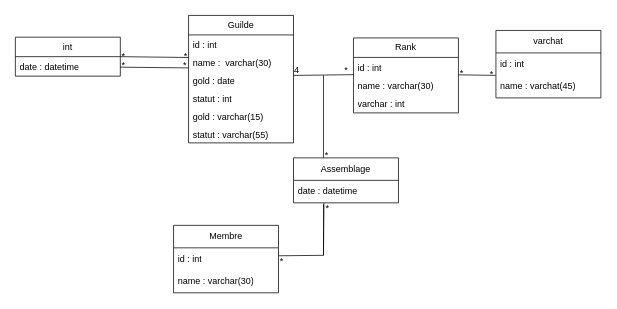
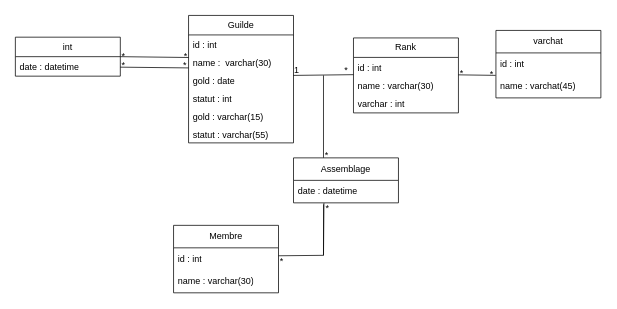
  <mxCell id="0" />
  <mxCell id="1" parent="0" />
  <mxCell id="2" value="Guilde" style="swimlane;fontStyle=0;childLayout=stackLayout;horizontal=1;startSize=26;fillColor=none;horizontalStack=0;resizeParent=1;resizeParentMax=0;resizeLast=0;collapsible=1;marginBottom=0;whiteSpace=wrap;html=1;swimlaneLine=1;" vertex="1" parent="1"><mxGeometry x="251" y="20" width="140" height="170" as="geometry"><mxRectangle x="330" y="40" width="80" height="30" as="alternateBounds" /></mxGeometry></mxCell>
  <mxCell id="3" value="id : int" style="text;strokeColor=none;fillColor=none;align=left;verticalAlign=top;spacingLeft=4;spacingRight=4;overflow=hidden;rotatable=0;points=[[0,0.5],[1,0.5]];portConstraint=eastwest;whiteSpace=wrap;html=1;" vertex="1" parent="2"><mxGeometry y="26" width="140" height="24" as="geometry" /></mxCell>
  <mxCell id="4" value="name :&amp;nbsp; varchar(30)" style="text;strokeColor=none;fillColor=none;align=left;verticalAlign=top;spacingLeft=4;spacingRight=4;overflow=hidden;rotatable=0;points=[[0,0.5],[1,0.5]];portConstraint=eastwest;whiteSpace=wrap;html=1;" vertex="1" parent="2"><mxGeometry y="50" width="140" height="24" as="geometry" /></mxCell>
  <mxCell id="5" value="gold : date" style="text;strokeColor=none;fillColor=none;align=left;verticalAlign=top;spacingLeft=4;spacingRight=4;overflow=hidden;rotatable=0;points=[[0,0.5],[1,0.5]];portConstraint=eastwest;whiteSpace=wrap;html=1;" vertex="1" parent="2"><mxGeometry y="74" width="140" height="24" as="geometry" /></mxCell>
  <mxCell id="6" value="statut : int" style="text;strokeColor=none;fillColor=none;align=left;verticalAlign=top;spacingLeft=4;spacingRight=4;overflow=hidden;rotatable=0;points=[[0,0.5],[1,0.5]];portConstraint=eastwest;whiteSpace=wrap;html=1;" vertex="1" parent="2"><mxGeometry y="98" width="140" height="24" as="geometry" /></mxCell>
  <mxCell id="7" value="gold : varchar(15)" style="text;strokeColor=none;fillColor=none;align=left;verticalAlign=top;spacingLeft=4;spacingRight=4;overflow=hidden;rotatable=0;points=[[0,0.5],[1,0.5]];portConstraint=eastwest;whiteSpace=wrap;html=1;" vertex="1" parent="2"><mxGeometry y="122" width="140" height="24" as="geometry" /></mxCell>
  <mxCell id="8" value="statut : varchar(55)" style="text;strokeColor=none;fillColor=none;align=left;verticalAlign=top;spacingLeft=4;spacingRight=4;overflow=hidden;rotatable=0;points=[[0,0.5],[1,0.5]];portConstraint=eastwest;whiteSpace=wrap;html=1;" vertex="1" parent="2"><mxGeometry y="146" width="140" height="24" as="geometry" /></mxCell>
  <mxCell id="9" value="" style="endArrow=none;html=1;rounded=0;exitX=1;exitY=0.25;exitDx=0;exitDy=0;exitPerimeter=0;" edge="1" parent="1" source="5"><mxGeometry width="50" height="50" relative="1" as="geometry"><mxPoint x="341" y="410" as="sourcePoint" /><mxPoint x="471" y="99" as="targetPoint" /><Array as="points" /></mxGeometry></mxCell>
  <mxCell id="10" value="Rank" style="swimlane;fontStyle=0;childLayout=stackLayout;horizontal=1;startSize=26;fillColor=none;horizontalStack=0;resizeParent=1;resizeParentMax=0;resizeLast=0;collapsible=1;marginBottom=0;whiteSpace=wrap;html=1;swimlaneLine=1;" vertex="1" parent="1"><mxGeometry x="471" y="50" width="140" height="100" as="geometry"><mxRectangle x="330" y="40" width="80" height="30" as="alternateBounds" /></mxGeometry></mxCell>
  <mxCell id="11" value="id : int" style="text;strokeColor=none;fillColor=none;align=left;verticalAlign=top;spacingLeft=4;spacingRight=4;overflow=hidden;rotatable=0;points=[[0,0.5],[1,0.5]];portConstraint=eastwest;whiteSpace=wrap;html=1;" vertex="1" parent="10"><mxGeometry y="26" width="140" height="24" as="geometry" /></mxCell>
  <mxCell id="12" value="name : varchar(30)" style="text;strokeColor=none;fillColor=none;align=left;verticalAlign=top;spacingLeft=4;spacingRight=4;overflow=hidden;rotatable=0;points=[[0,0.5],[1,0.5]];portConstraint=eastwest;whiteSpace=wrap;html=1;" vertex="1" parent="10"><mxGeometry y="50" width="140" height="24" as="geometry" /></mxCell>
  <mxCell id="13" value="varchar : int" style="text;strokeColor=none;fillColor=none;align=left;verticalAlign=top;spacingLeft=4;spacingRight=4;overflow=hidden;rotatable=0;points=[[0,0.5],[1,0.5]];portConstraint=eastwest;whiteSpace=wrap;html=1;" vertex="1" parent="10"><mxGeometry y="74" width="140" height="26" as="geometry" /></mxCell>
  <mxCell id="14" value="" style="endArrow=none;html=1;rounded=0;exitX=0.999;exitY=-0.031;exitDx=0;exitDy=0;exitPerimeter=0;entryX=-0.003;entryY=0.998;entryDx=0;entryDy=0;entryPerimeter=0;" edge="1" parent="1" source="12" target="16"><mxGeometry width="50" height="50" relative="1" as="geometry"><mxPoint x="621" y="90" as="sourcePoint" /><mxPoint x="661" y="99" as="targetPoint" /><Array as="points" /></mxGeometry></mxCell>
  <mxCell id="15" value="varchat" style="swimlane;fontStyle=0;childLayout=stackLayout;horizontal=1;startSize=30;horizontalStack=0;resizeParent=1;resizeParentMax=0;resizeLast=0;collapsible=1;marginBottom=0;whiteSpace=wrap;html=1;" vertex="1" parent="1"><mxGeometry x="661" y="40" width="140" height="90" as="geometry" /></mxCell>
  <mxCell id="16" value="id : int" style="text;strokeColor=none;fillColor=none;align=left;verticalAlign=middle;spacingLeft=4;spacingRight=4;overflow=hidden;points=[[0,0.5],[1,0.5]];portConstraint=eastwest;rotatable=0;whiteSpace=wrap;html=1;" vertex="1" parent="15"><mxGeometry y="30" width="140" height="30" as="geometry" /></mxCell>
  <mxCell id="17" value="name : varchat(45)" style="text;strokeColor=none;fillColor=none;align=left;verticalAlign=middle;spacingLeft=4;spacingRight=4;overflow=hidden;points=[[0,0.5],[1,0.5]];portConstraint=eastwest;rotatable=0;whiteSpace=wrap;html=1;" vertex="1" parent="15"><mxGeometry y="60" width="140" height="30" as="geometry" /></mxCell>
  <mxCell id="18" value="Membre" style="swimlane;fontStyle=0;childLayout=stackLayout;horizontal=1;startSize=30;horizontalStack=0;resizeParent=1;resizeParentMax=0;resizeLast=0;collapsible=1;marginBottom=0;whiteSpace=wrap;html=1;" vertex="1" parent="1"><mxGeometry x="231" y="300" width="140" height="90" as="geometry" /></mxCell>
  <mxCell id="19" value="id : int" style="text;strokeColor=none;fillColor=none;align=left;verticalAlign=middle;spacingLeft=4;spacingRight=4;overflow=hidden;points=[[0,0.5],[1,0.5]];portConstraint=eastwest;rotatable=0;whiteSpace=wrap;html=1;" vertex="1" parent="18"><mxGeometry y="30" width="140" height="30" as="geometry" /></mxCell>
  <mxCell id="20" value="name : varchar(30)" style="text;strokeColor=none;fillColor=none;align=left;verticalAlign=middle;spacingLeft=4;spacingRight=4;overflow=hidden;points=[[0,0.5],[1,0.5]];portConstraint=eastwest;rotatable=0;whiteSpace=wrap;html=1;" vertex="1" parent="18"><mxGeometry y="60" width="140" height="30" as="geometry" /></mxCell>
  <mxCell id="21" value="" style="endArrow=none;html=1;rounded=0;entryX=1;entryY=0.353;entryDx=0;entryDy=0;entryPerimeter=0;" edge="1" parent="1" target="19"><mxGeometry width="50" height="50" relative="1" as="geometry"><mxPoint x="431" y="340" as="sourcePoint" /><mxPoint x="411" y="120" as="targetPoint" /></mxGeometry></mxCell>
  <mxCell id="22" value="" style="endArrow=none;html=1;rounded=0;" edge="1" parent="1"><mxGeometry width="50" height="50" relative="1" as="geometry"><mxPoint x="431" y="220" as="sourcePoint" /><mxPoint x="431" y="100" as="targetPoint" /></mxGeometry></mxCell>
  <mxCell id="23" value="" style="endArrow=none;html=1;rounded=0;entryX=0.286;entryY=1.067;entryDx=0;entryDy=0;entryPerimeter=0;" edge="1" parent="1" target="25"><mxGeometry width="50" height="50" relative="1" as="geometry"><mxPoint x="431" y="340" as="sourcePoint" /><mxPoint x="431" y="300" as="targetPoint" /></mxGeometry></mxCell>
  <mxCell id="24" value="Assemblage" style="swimlane;fontStyle=0;childLayout=stackLayout;horizontal=1;startSize=30;horizontalStack=0;resizeParent=1;resizeParentMax=0;resizeLast=0;collapsible=1;marginBottom=0;whiteSpace=wrap;html=1;" vertex="1" parent="1"><mxGeometry x="391" y="210" width="140" height="60" as="geometry" /></mxCell>
  <mxCell id="25" value="date : datetime" style="text;strokeColor=none;fillColor=none;align=left;verticalAlign=middle;spacingLeft=4;spacingRight=4;overflow=hidden;points=[[0,0.5],[1,0.5]];portConstraint=eastwest;rotatable=0;whiteSpace=wrap;html=1;" vertex="1" parent="24"><mxGeometry y="30" width="140" height="30" as="geometry" /></mxCell>
  <mxCell id="26" value="" style="endArrow=none;html=1;rounded=0;entryX=0.29;entryY=1.011;entryDx=0;entryDy=0;entryPerimeter=0;" edge="1" parent="1" target="25"><mxGeometry width="50" height="50" relative="1" as="geometry"><mxPoint x="431" y="340" as="sourcePoint" /><mxPoint x="431" y="300" as="targetPoint" /></mxGeometry></mxCell>
- <mxCell id="27" value="4" style="text;html=1;align=center;verticalAlign=middle;resizable=0;points=[];autosize=1;strokeColor=none;fillColor=none;" vertex="1" parent="1"><mxGeometry x="380" y="78" width="30" height="30" as="geometry" /></mxCell>
+ <mxCell id="27" value="1" style="text;html=1;align=center;verticalAlign=middle;resizable=0;points=[];autosize=1;strokeColor=none;fillColor=none;" vertex="1" parent="1"><mxGeometry x="380" y="78" width="30" height="30" as="geometry" /></mxCell>
  <mxCell id="28" value="*" style="text;html=1;align=center;verticalAlign=middle;resizable=0;points=[];autosize=1;strokeColor=none;fillColor=none;" vertex="1" parent="1"><mxGeometry x="446" y="78" width="30" height="30" as="geometry" /></mxCell>
  <mxCell id="29" value="*" style="text;html=1;align=center;verticalAlign=middle;resizable=0;points=[];autosize=1;strokeColor=none;fillColor=none;" vertex="1" parent="1"><mxGeometry x="420" y="192" width="30" height="30" as="geometry" /></mxCell>
  <mxCell id="30" value="*" style="text;html=1;align=center;verticalAlign=middle;resizable=0;points=[];autosize=1;strokeColor=none;fillColor=none;" vertex="1" parent="1"><mxGeometry x="600" y="82" width="30" height="30" as="geometry" /></mxCell>
  <mxCell id="31" value="*" style="text;html=1;align=center;verticalAlign=middle;resizable=0;points=[];autosize=1;strokeColor=none;fillColor=none;" vertex="1" parent="1"><mxGeometry x="640" y="83" width="30" height="30" as="geometry" /></mxCell>
  <mxCell id="32" value="*" style="text;html=1;align=center;verticalAlign=middle;resizable=0;points=[];autosize=1;strokeColor=none;fillColor=none;" vertex="1" parent="1"><mxGeometry x="421" y="262" width="30" height="30" as="geometry" /></mxCell>
  <mxCell id="33" value="*" style="text;html=1;align=center;verticalAlign=middle;resizable=0;points=[];autosize=1;strokeColor=none;fillColor=none;" vertex="1" parent="1"><mxGeometry x="360" y="333" width="30" height="30" as="geometry" /></mxCell>
  <mxCell id="34" value="int" style="swimlane;fontStyle=0;childLayout=stackLayout;horizontal=1;startSize=26;fillColor=none;horizontalStack=0;resizeParent=1;resizeParentMax=0;resizeLast=0;collapsible=1;marginBottom=0;whiteSpace=wrap;html=1;" vertex="1" parent="1"><mxGeometry x="20" y="49" width="140" height="52" as="geometry" /></mxCell>
  <mxCell id="35" value="date : datetime&lt;br&gt;" style="text;strokeColor=none;fillColor=none;align=left;verticalAlign=top;spacingLeft=4;spacingRight=4;overflow=hidden;rotatable=0;points=[[0,0.5],[1,0.5]];portConstraint=eastwest;whiteSpace=wrap;html=1;" vertex="1" parent="34"><mxGeometry y="26" width="140" height="26" as="geometry" /></mxCell>
  <mxCell id="36" value="" style="endArrow=none;html=1;rounded=0;exitX=1;exitY=0.5;exitDx=0;exitDy=0;entryX=0;entryY=0.255;entryDx=0;entryDy=0;entryPerimeter=0;" edge="1" parent="1" source="34" target="4"><mxGeometry width="50" height="50" relative="1" as="geometry"><mxPoint x="571" y="220" as="sourcePoint" /><mxPoint x="231" y="80" as="targetPoint" /></mxGeometry></mxCell>
  <mxCell id="37" value="*" style="text;html=1;align=center;verticalAlign=middle;resizable=0;points=[];autosize=1;strokeColor=none;fillColor=none;" vertex="1" parent="1"><mxGeometry x="149" y="59" width="30" height="30" as="geometry" /></mxCell>
  <mxCell id="38" value="*" style="text;html=1;align=center;verticalAlign=middle;resizable=0;points=[];autosize=1;strokeColor=none;fillColor=none;" vertex="1" parent="1"><mxGeometry x="232" y="60" width="30" height="30" as="geometry" /></mxCell>
  <mxCell id="39" value="" style="endArrow=none;html=1;rounded=0;exitX=1;exitY=0.5;exitDx=0;exitDy=0;entryX=0;entryY=0.255;entryDx=0;entryDy=0;entryPerimeter=0;" edge="1" parent="1"><mxGeometry width="50" height="50" relative="1" as="geometry"><mxPoint x="160" y="89" as="sourcePoint" /><mxPoint x="251" y="90" as="targetPoint" /></mxGeometry></mxCell>
  <mxCell id="40" value="*" style="text;html=1;align=center;verticalAlign=middle;resizable=0;points=[];autosize=1;strokeColor=none;fillColor=none;" vertex="1" parent="1"><mxGeometry x="149" y="71" width="30" height="30" as="geometry" /></mxCell>
  <mxCell id="41" value="*" style="text;html=1;align=center;verticalAlign=middle;resizable=0;points=[];autosize=1;strokeColor=none;fillColor=none;" vertex="1" parent="1"><mxGeometry x="231" y="71" width="30" height="30" as="geometry" /></mxCell>
